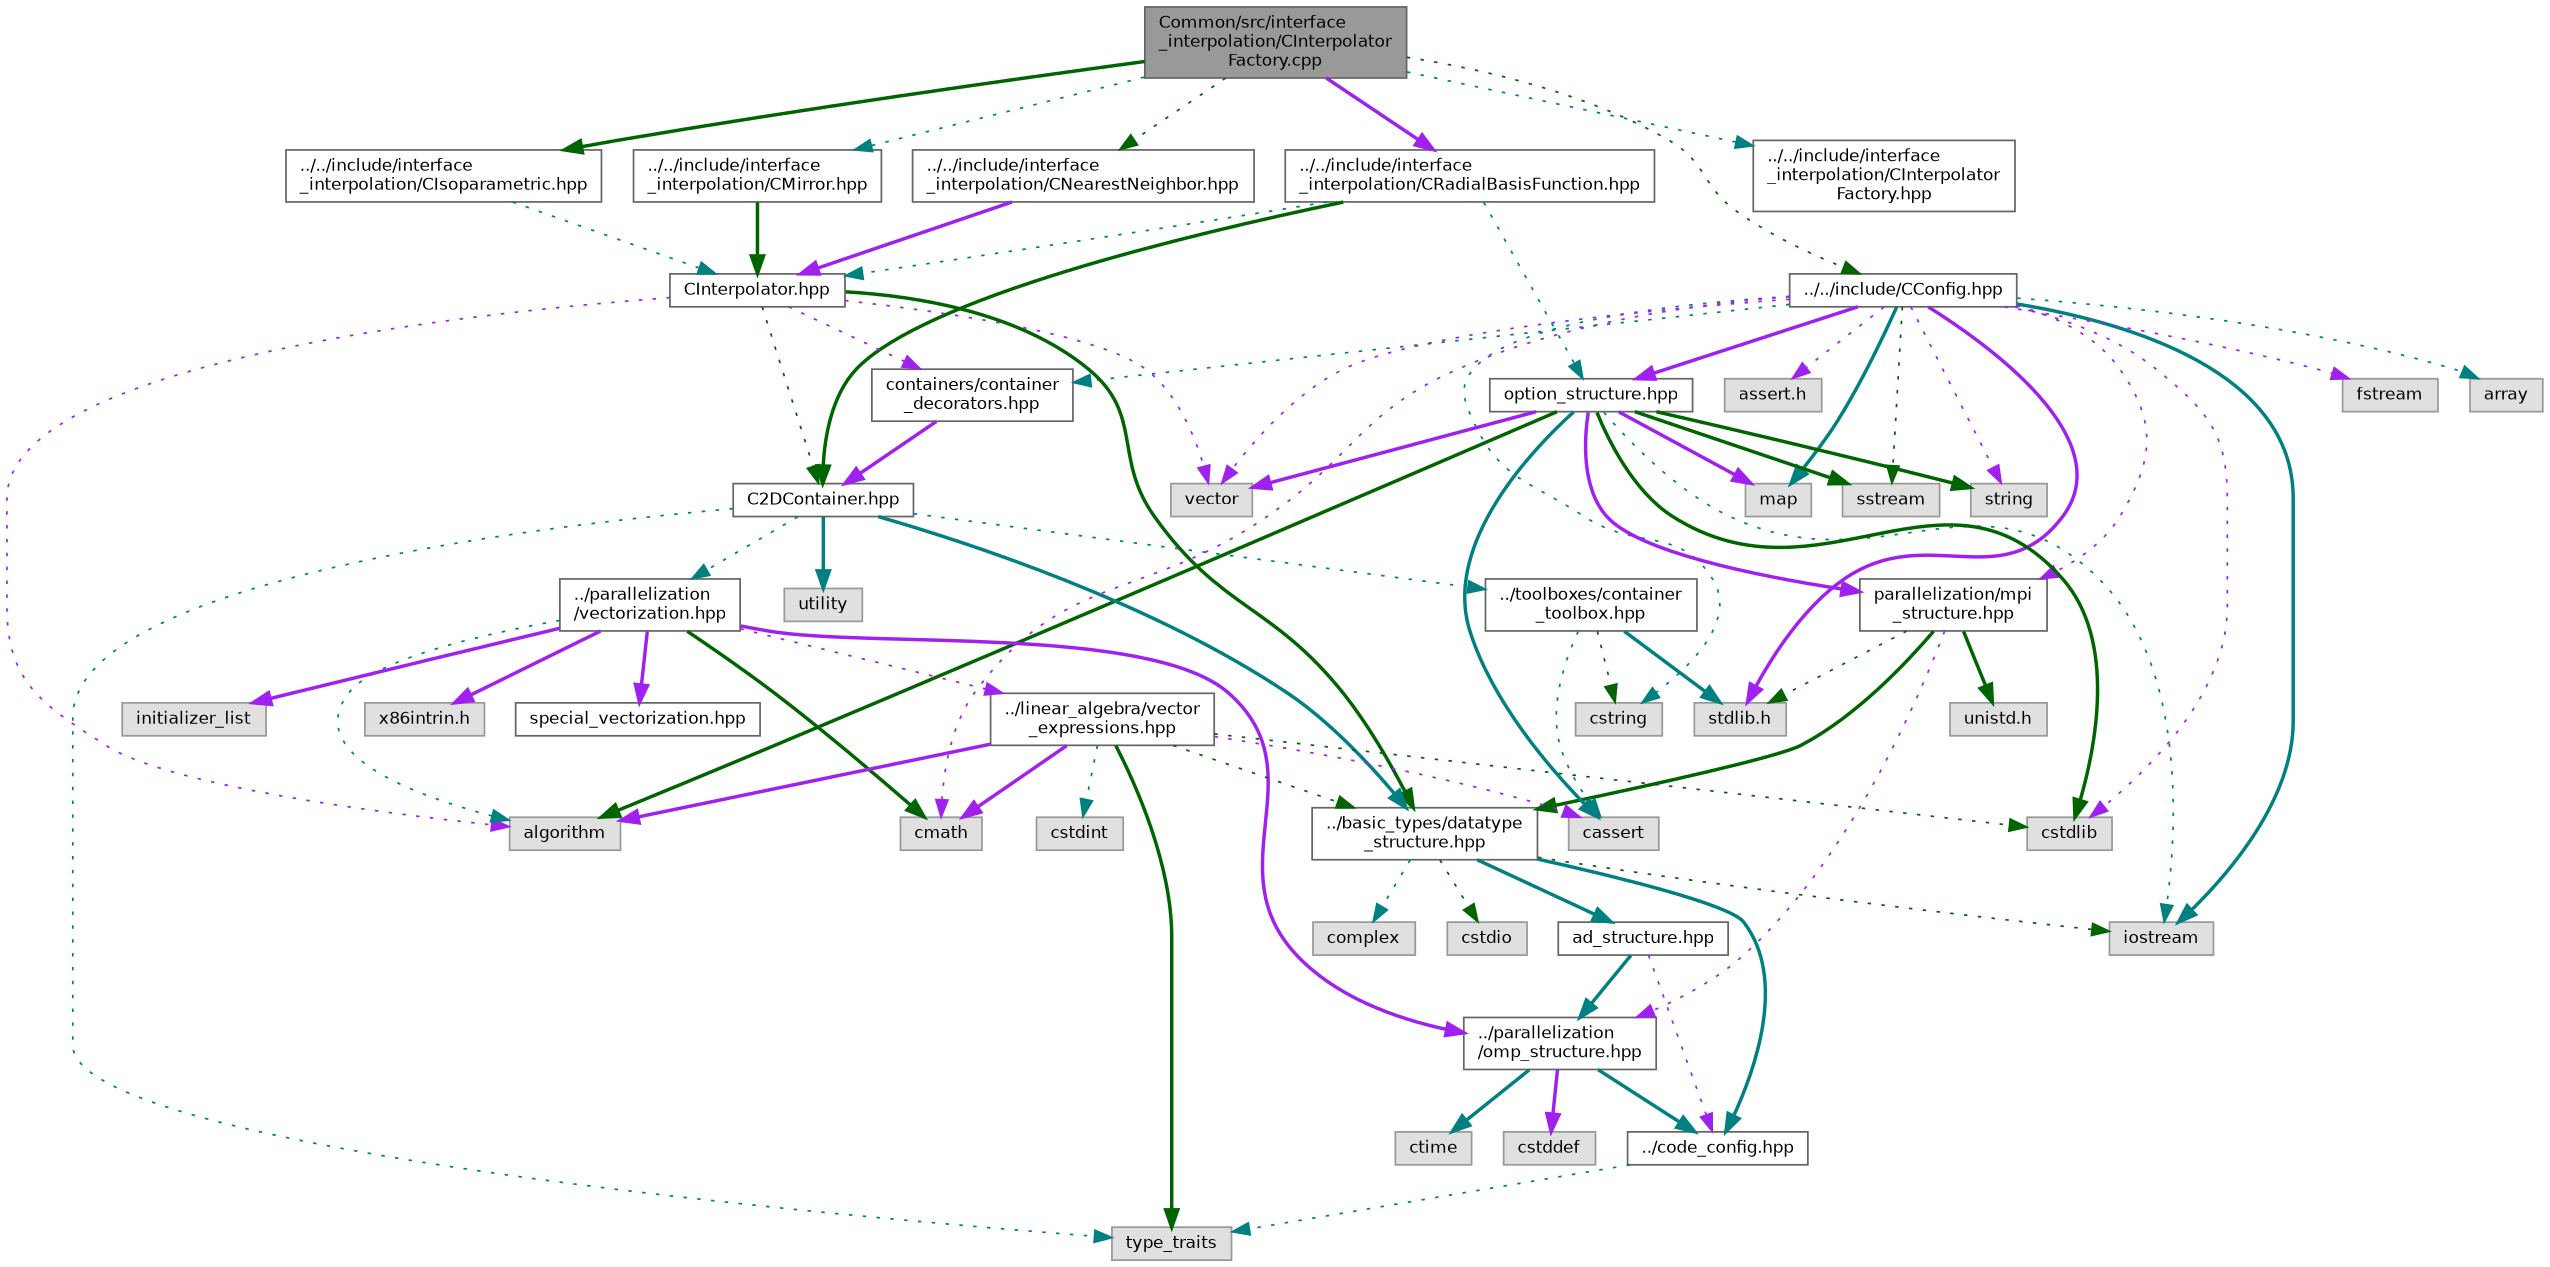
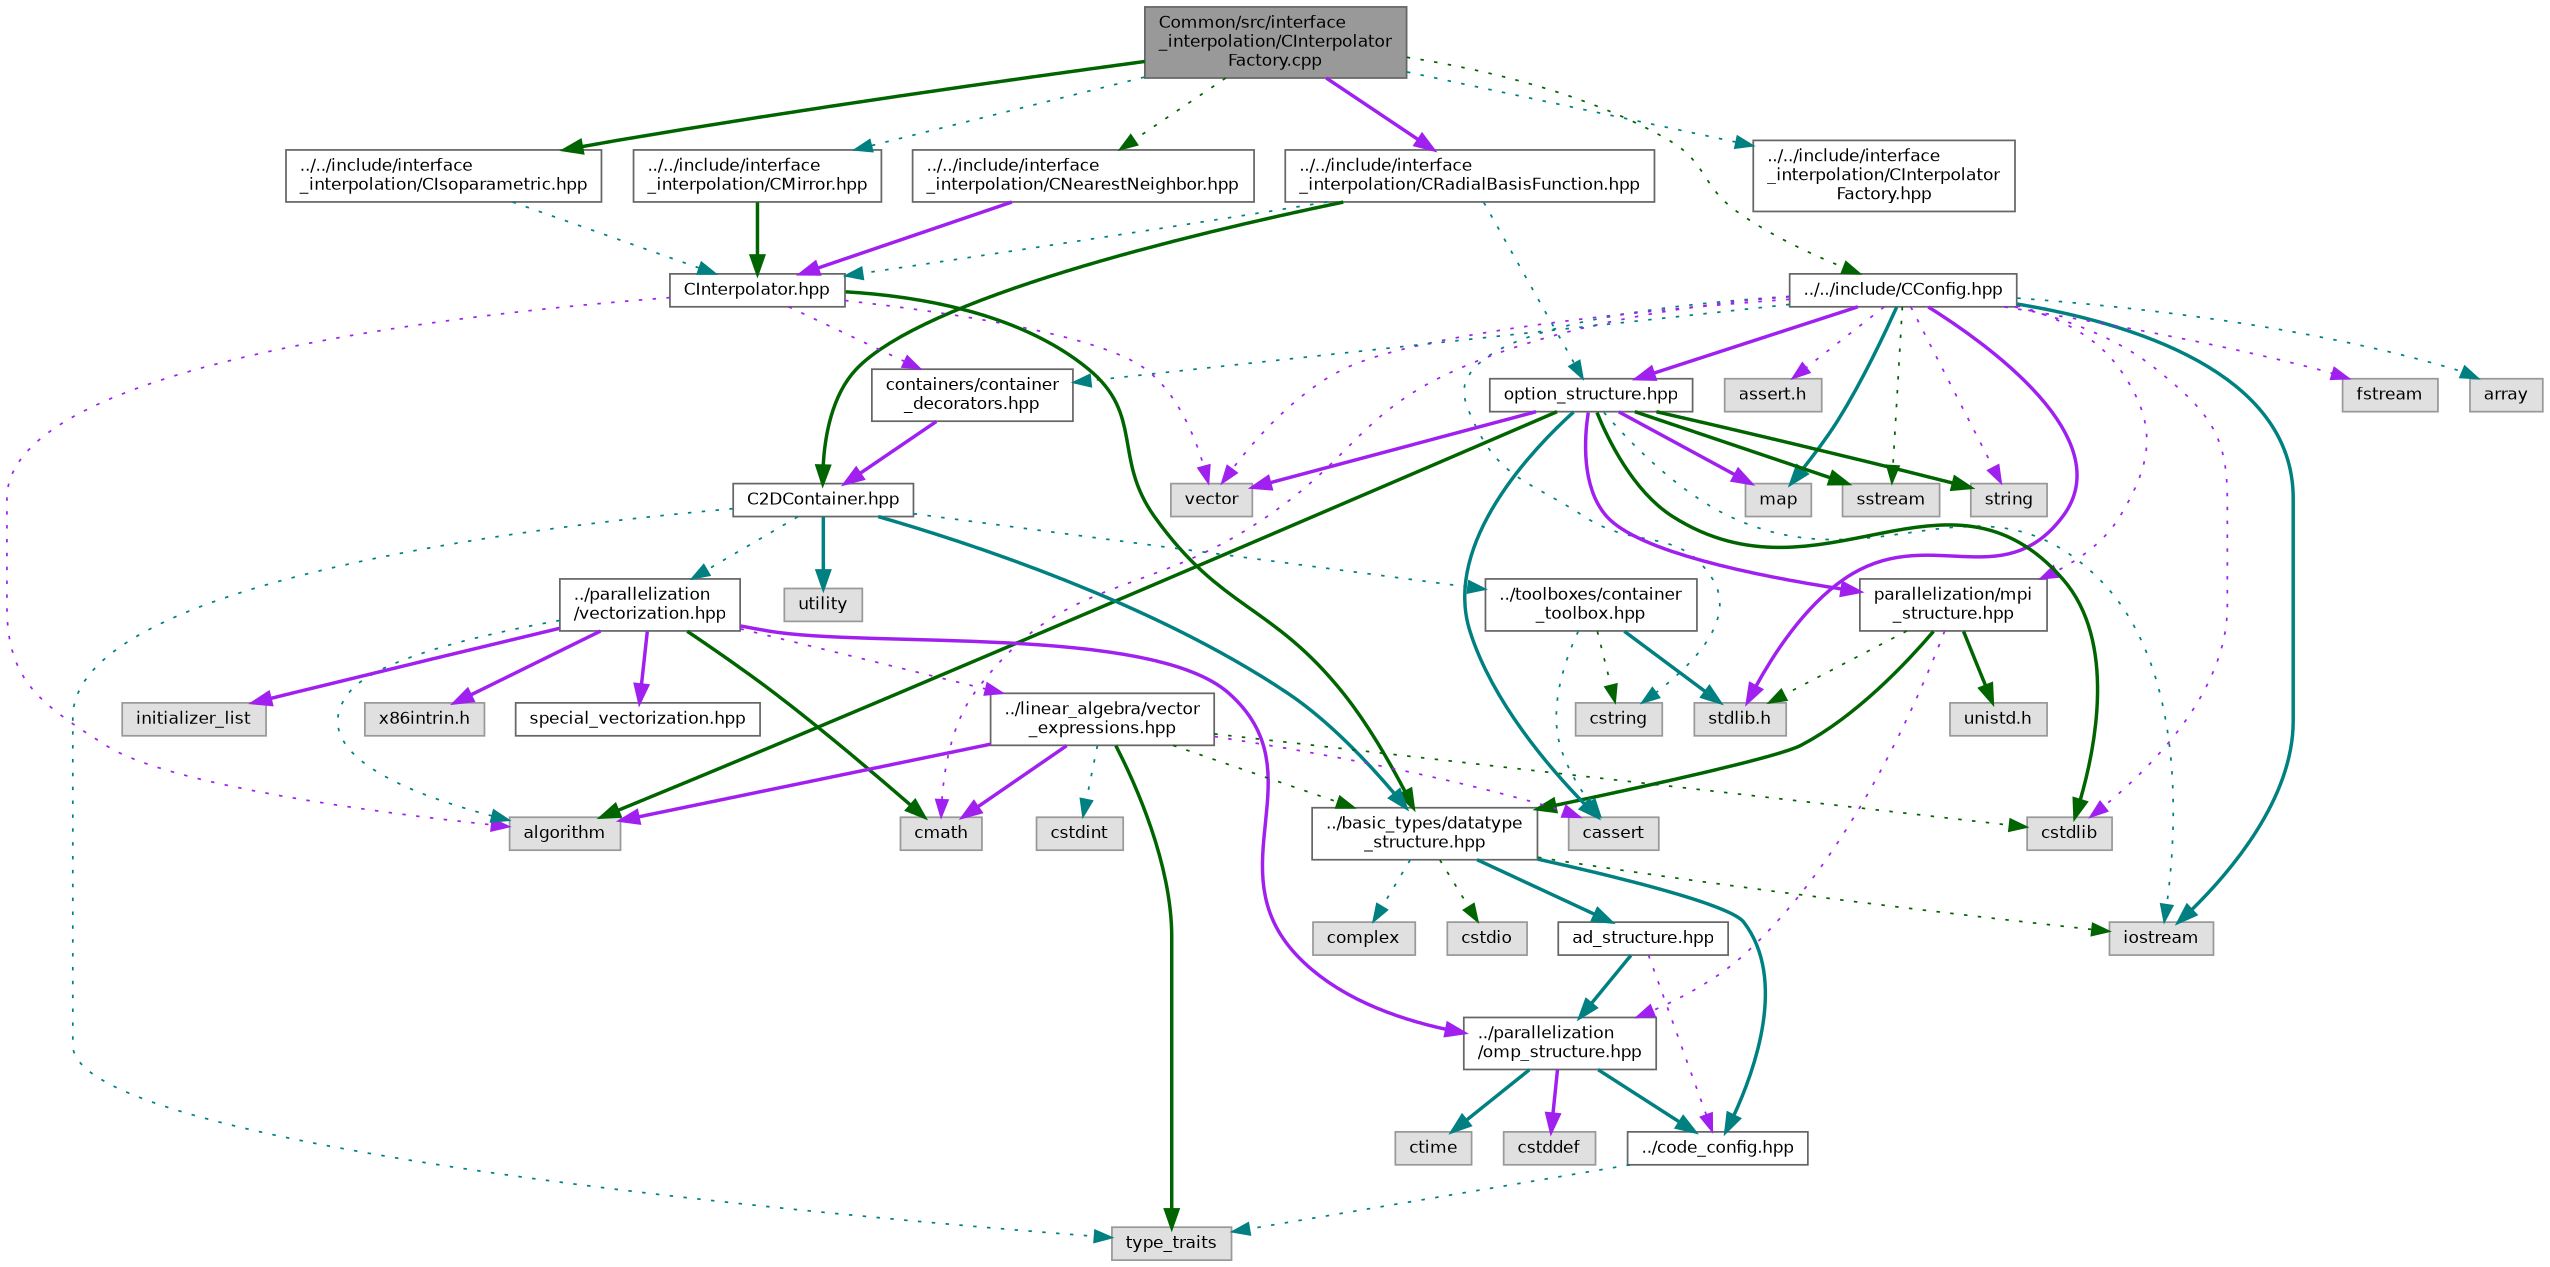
  digraph {
    node [color=grey60 fillcolor="#E0E0E0" fontname=Helvetica fontsize=10 shape=box style=filled]
    edge [color=purple fontname=Helvetica fontsize=10 labelfontname=Helvetica labelfontsize=10 style=dotted]
    n1 [color=gray40 fillcolor=grey60 fontcolor=black height=0.2 label="Common/src/interface\l_interpolation/CInterpolator\lFactory.cpp" width=0.4]
    n2 [color=grey40 fillcolor=white height=0.2 label="../../include/CConfig.hpp" width=0.4]
    n3 [color=grey40 fillcolor=white height=0.2 label="../../include/interface\l_interpolation/CInterpolator\lFactory.hpp" width=0.4]
    n4 [color=grey40 fillcolor=white height=0.2 label="../../include/interface\l_interpolation/CIsoparametric.hpp" width=0.4]
    n5 [color=grey40 fillcolor=white height=0.2 label="../../include/interface\l_interpolation/CMirror.hpp" width=0.4]
    n6 [color=grey40 fillcolor=white height=0.2 label="../../include/interface\l_interpolation/CNearestNeighbor.hpp" width=0.4]
    n7 [color=grey40 fillcolor=white height=0.2 label="../../include/interface\l_interpolation/CRadialBasisFunction.hpp" width=0.4]
    n8 [color=grey40 fillcolor=white height=0.2 label="parallelization/mpi\l_structure.hpp" width=0.4]
    n9 [height=0.2 label="stdlib.h" width=0.4]
    n10 [height=0.2 label=iostream width=0.4]
    n11 [height=0.2 label=cstdlib width=0.4]
    n12 [height=0.2 label=fstream width=0.4]
    n13 [height=0.2 label=sstream width=0.4]
    n14 [height=0.2 label=string width=0.4]
    n15 [height=0.2 label=cstring width=0.4]
    n16 [height=0.2 label=vector width=0.4]
    n17 [height=0.2 label=array width=0.4]
    n18 [height=0.2 label=cmath width=0.4]
    n19 [height=0.2 label=map width=0.4]
    n20 [height=0.2 label="assert.h" width=0.4]
    n21 [color=grey40 fillcolor=white height=0.2 label="option_structure.hpp" width=0.4]
    n22 [color=grey40 fillcolor=white height=0.2 label="containers/container\l_decorators.hpp" width=0.4]
    n23 [color=grey40 fillcolor=white height=0.2 label="CInterpolator.hpp" width=0.4]
    n24 [color=grey40 fillcolor=white height=0.2 label="C2DContainer.hpp" width=0.4]
    n25 [color=grey40 fillcolor=white height=0.2 label="../basic_types/datatype\l_structure.hpp" width=0.4]
    n26 [color=grey40 fillcolor=white height=0.2 label="../parallelization\l/omp_structure.hpp" width=0.4]
    n27 [height=0.2 label="unistd.h" width=0.4]
    n28 [height=0.2 label=algorithm width=0.4]
    n29 [height=0.2 label=cassert width=0.4]
    n30 [height=0.2 label=complex width=0.4]
    n31 [height=0.2 label=cstdio width=0.4]
    n32 [color=grey40 fillcolor=white height=0.2 label="../code_config.hpp" width=0.4]
    n33 [color=grey40 fillcolor=white height=0.2 label="ad_structure.hpp" width=0.4]
    n34 [height=0.2 label=cstddef width=0.4]
    n35 [height=0.2 label=ctime width=0.4]
    n36 [height=0.2 label=type_traits width=0.4]
    n37 [color=grey40 fillcolor=white height=0.2 label="../toolboxes/container\l_toolbox.hpp" width=0.4]
    n38 [color=grey40 fillcolor=white height=0.2 label="../parallelization\l/vectorization.hpp" width=0.4]
    n39 [height=0.2 label=utility width=0.4]
    n40 [color=grey40 fillcolor=white height=0.2 label="../linear_algebra/vector\l_expressions.hpp" width=0.4]
    n41 [height=0.2 label=initializer_list width=0.4]
    n42 [height=0.2 label="x86intrin.h" width=0.4]
    n43 [color=grey40 fillcolor=white height=0.2 label="special_vectorization.hpp" width=0.4]
    n44 [height=0.2 label=cstdint width=0.4]
    n1 -> n2 [color=darkgreen]
    n1 -> n3 [color=teal]
    n1 -> n4 [color=darkgreen style=bold]
    n1 -> n5 [color=teal]
    n1 -> n6 [color=darkgreen]
    n1 -> n7 [style=bold]
    n2 -> n8
    n2 -> n9 [style=bold]
    n2 -> n10 [color=teal style=bold]
    n2 -> n11
    n2 -> n12
    n2 -> n13 [color=darkgreen]
    n2 -> n14
    n2 -> n15 [color=teal]
    n2 -> n16
    n2 -> n17 [color=teal]
    n2 -> n18
    n2 -> n19 [color=teal style=bold]
    n2 -> n20
    n2 -> n21 [style=bold]
    n2 -> n22 [color=teal]
    n4 -> n23 [color=teal]
    n5 -> n23 [color=darkgreen style=bold]
    n6 -> n23 [style=bold]
    n7 -> n21 [color=teal]
    n7 -> n23 [color=teal]
    n7 -> n24 [color=darkgreen style=bold]
    n8 -> n9 [color=darkgreen]
    n8 -> n25 [color=darkgreen style=bold]
    n8 -> n26
    n8 -> n27 [color=darkgreen style=bold]
    n21 -> n8 [style=bold]
    n21 -> n10 [color=teal]
    n21 -> n11 [color=darkgreen style=bold]
    n21 -> n13 [color=darkgreen style=bold]
    n21 -> n14 [color=darkgreen style=bold]
    n21 -> n16 [style=bold]
    n21 -> n19 [style=bold]
    n21 -> n28 [color=darkgreen style=bold]
    n21 -> n29 [color=teal style=bold]
    n22 -> n24 [style=bold]
    n23 -> n16
    n23 -> n22
-   n23 -> n24 [color=darkgreen]
    n23 -> n25 [color=darkgreen style=bold]
    n23 -> n28
    n24 -> n25 [color=teal style=bold]
    n24 -> n36 [color=teal]
    n24 -> n37 [color=teal]
    n24 -> n38 [color=teal]
    n24 -> n39 [color=teal style=bold]
    n25 -> n10 [color=darkgreen]
    n25 -> n30 [color=teal]
    n25 -> n31 [color=darkgreen]
    n25 -> n32 [color=teal style=bold]
    n25 -> n33 [color=teal style=bold]
    n26 -> n32 [color=teal style=bold]
    n26 -> n34 [style=bold]
    n26 -> n35 [color=teal style=bold]
    n32 -> n36 [color=teal]
    n33 -> n26 [color=teal style=bold]
    n33 -> n32
    n37 -> n9 [color=teal style=bold]
    n37 -> n15 [color=darkgreen]
    n37 -> n29 [color=teal]
    n38 -> n18 [color=darkgreen style=bold]
    n38 -> n26 [style=bold]
    n38 -> n28 [color=teal]
    n38 -> n40
    n38 -> n41 [style=bold]
    n38 -> n42 [style=bold]
    n38 -> n43 [style=bold]
    n40 -> n11 [color=darkgreen]
    n40 -> n18 [style=bold]
    n40 -> n25 [color=darkgreen]
    n40 -> n28 [style=bold]
    n40 -> n29
    n40 -> n36 [color=darkgreen style=bold]
    n40 -> n44 [color=teal]
  }
